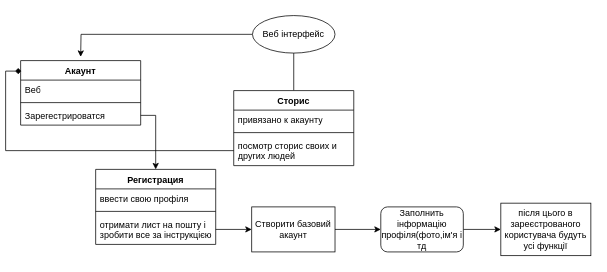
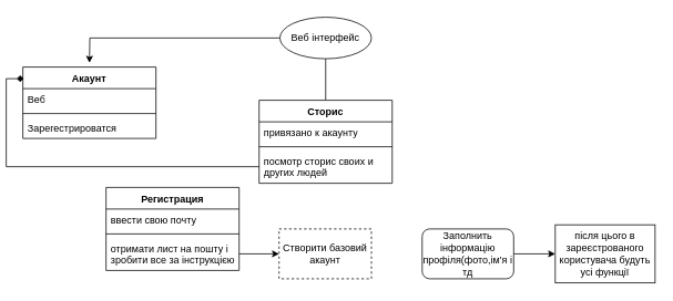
  <mxCell id="0" />
  <mxCell id="1" parent="0" />
  <mxCell id="2" style="edgeStyle=orthogonalEdgeStyle;rounded=0;orthogonalLoop=1;jettySize=auto;html=1;" edge="1" parent="1" source="4"><mxGeometry relative="1" as="geometry"><mxPoint x="100" y="75" as="targetPoint" /></mxGeometry></mxCell>
  <mxCell id="3" style="edgeStyle=orthogonalEdgeStyle;rounded=0;orthogonalLoop=1;jettySize=auto;html=1;exitX=0.5;exitY=1;exitDx=0;exitDy=0;endArrow=none;" edge="1" parent="1" source="4" target="9"><mxGeometry relative="1" as="geometry"><mxPoint x="384" y="120" as="targetPoint" /></mxGeometry></mxCell>
  <mxCell id="4" value="&lt;font style=&quot;vertical-align: inherit;&quot;&gt;&lt;font style=&quot;vertical-align: inherit;&quot;&gt;Веб інтерфейс&lt;/font&gt;&lt;/font&gt;" style="ellipse;html=1;whiteSpace=wrap;" vertex="1" parent="1"><mxGeometry x="329" y="20" width="110" height="50" as="geometry" /></mxCell>
  <mxCell id="5" value="&lt;font style=&quot;vertical-align: inherit;&quot;&gt;&lt;font style=&quot;vertical-align: inherit;&quot;&gt;Акаунт&lt;/font&gt;&lt;/font&gt;" style="swimlane;fontStyle=1;align=center;verticalAlign=top;childLayout=stackLayout;horizontal=1;startSize=26;horizontalStack=0;resizeParent=1;resizeParentMax=0;resizeLast=0;collapsible=1;marginBottom=0;whiteSpace=wrap;html=1;" vertex="1" parent="1"><mxGeometry x="20" y="80" width="160" height="86" as="geometry" /></mxCell>
  <mxCell id="6" value="&lt;font style=&quot;vertical-align: inherit;&quot;&gt;&lt;font style=&quot;vertical-align: inherit;&quot;&gt;Веб&lt;/font&gt;&lt;/font&gt;" style="text;strokeColor=none;fillColor=none;align=left;verticalAlign=top;spacingLeft=4;spacingRight=4;overflow=hidden;rotatable=0;points=[[0,0.5],[1,0.5]];portConstraint=eastwest;whiteSpace=wrap;html=1;" vertex="1" parent="5"><mxGeometry y="26" width="160" height="26" as="geometry" /></mxCell>
  <mxCell id="7" value="" style="line;strokeWidth=1;fillColor=none;align=left;verticalAlign=middle;spacingTop=-1;spacingLeft=3;spacingRight=3;rotatable=0;labelPosition=right;points=[];portConstraint=eastwest;strokeColor=inherit;" vertex="1" parent="5"><mxGeometry y="52" width="160" height="8" as="geometry" /></mxCell>
  <mxCell id="8" value="&lt;font style=&quot;vertical-align: inherit;&quot;&gt;&lt;font style=&quot;vertical-align: inherit;&quot;&gt;Зарегестрироватся&lt;/font&gt;&lt;/font&gt;" style="text;strokeColor=none;fillColor=none;align=left;verticalAlign=top;spacingLeft=4;spacingRight=4;overflow=hidden;rotatable=0;points=[[0,0.5],[1,0.5]];portConstraint=eastwest;whiteSpace=wrap;html=1;" vertex="1" parent="5"><mxGeometry y="60" width="160" height="26" as="geometry" /></mxCell>
  <mxCell id="9" value="&lt;font style=&quot;vertical-align: inherit;&quot;&gt;&lt;font style=&quot;vertical-align: inherit;&quot;&gt;Сторис&lt;/font&gt;&lt;/font&gt;" style="swimlane;fontStyle=1;align=center;verticalAlign=top;childLayout=stackLayout;horizontal=1;startSize=26;horizontalStack=0;resizeParent=1;resizeParentMax=0;resizeLast=0;collapsible=1;marginBottom=0;whiteSpace=wrap;html=1;" vertex="1" parent="1"><mxGeometry x="304" y="120" width="160" height="100" as="geometry" /></mxCell>
  <mxCell id="10" value="&lt;font style=&quot;vertical-align: inherit;&quot;&gt;&lt;font style=&quot;vertical-align: inherit;&quot;&gt;привязано к акаунту&lt;/font&gt;&lt;/font&gt;" style="text;strokeColor=none;fillColor=none;align=left;verticalAlign=top;spacingLeft=4;spacingRight=4;overflow=hidden;rotatable=0;points=[[0,0.5],[1,0.5]];portConstraint=eastwest;whiteSpace=wrap;html=1;" vertex="1" parent="9"><mxGeometry y="26" width="160" height="26" as="geometry" /></mxCell>
  <mxCell id="11" value="" style="line;strokeWidth=1;fillColor=none;align=left;verticalAlign=middle;spacingTop=-1;spacingLeft=3;spacingRight=3;rotatable=0;labelPosition=right;points=[];portConstraint=eastwest;strokeColor=inherit;" vertex="1" parent="9"><mxGeometry y="52" width="160" height="8" as="geometry" /></mxCell>
  <mxCell id="12" value="&lt;font style=&quot;vertical-align: inherit;&quot;&gt;&lt;font style=&quot;vertical-align: inherit;&quot;&gt;посмотр сторис своих и других людей&lt;/font&gt;&lt;/font&gt;" style="text;strokeColor=none;fillColor=none;align=left;verticalAlign=top;spacingLeft=4;spacingRight=4;overflow=hidden;rotatable=0;points=[[0,0.5],[1,0.5]];portConstraint=eastwest;whiteSpace=wrap;html=1;" vertex="1" parent="9"><mxGeometry y="60" width="160" height="40" as="geometry" /></mxCell>
  <mxCell id="13" style="edgeStyle=orthogonalEdgeStyle;rounded=0;orthogonalLoop=1;jettySize=auto;html=1;entryX=0.006;entryY=0.163;entryDx=0;entryDy=0;entryPerimeter=0;endArrow=diamond;" edge="1" parent="1" source="12" target="5"><mxGeometry relative="1" as="geometry" /></mxCell>
  <mxCell id="14" value="&lt;font style=&quot;vertical-align: inherit;&quot;&gt;&lt;font style=&quot;vertical-align: inherit;&quot;&gt;Регистрация&lt;/font&gt;&lt;/font&gt;" style="swimlane;fontStyle=1;align=center;verticalAlign=top;childLayout=stackLayout;horizontal=1;startSize=26;horizontalStack=0;resizeParent=1;resizeParentMax=0;resizeLast=0;collapsible=1;marginBottom=0;whiteSpace=wrap;html=1;" vertex="1" parent="1"><mxGeometry x="120" y="225" width="160" height="100" as="geometry" /></mxCell>
- <mxCell id="15" value="&lt;font style=&quot;vertical-align: inherit;&quot;&gt;&lt;font style=&quot;vertical-align: inherit;&quot;&gt;ввести свою профіля&lt;/font&gt;&lt;/font&gt;" style="text;strokeColor=none;fillColor=none;align=left;verticalAlign=top;spacingLeft=4;spacingRight=4;overflow=hidden;rotatable=0;points=[[0,0.5],[1,0.5]];portConstraint=eastwest;whiteSpace=wrap;html=1;" vertex="1" parent="14"><mxGeometry y="26" width="160" height="26" as="geometry" /></mxCell>
+ <mxCell id="15" value="&lt;font style=&quot;vertical-align: inherit;&quot;&gt;&lt;font style=&quot;vertical-align: inherit;&quot;&gt;ввести свою почту&lt;/font&gt;&lt;/font&gt;" style="text;strokeColor=none;fillColor=none;align=left;verticalAlign=top;spacingLeft=4;spacingRight=4;overflow=hidden;rotatable=0;points=[[0,0.5],[1,0.5]];portConstraint=eastwest;whiteSpace=wrap;html=1;" vertex="1" parent="14"><mxGeometry y="26" width="160" height="26" as="geometry" /></mxCell>
  <mxCell id="16" value="" style="line;strokeWidth=1;fillColor=none;align=left;verticalAlign=middle;spacingTop=-1;spacingLeft=3;spacingRight=3;rotatable=0;labelPosition=right;points=[];portConstraint=eastwest;strokeColor=inherit;" vertex="1" parent="14"><mxGeometry y="52" width="160" height="8" as="geometry" /></mxCell>
  <mxCell id="17" value="&lt;font style=&quot;vertical-align: inherit;&quot;&gt;&lt;font style=&quot;vertical-align: inherit;&quot;&gt;&lt;font style=&quot;vertical-align: inherit;&quot;&gt;&lt;font style=&quot;vertical-align: inherit;&quot;&gt;отримати лист на пошту і зробити все за інструкцією&lt;/font&gt;&lt;/font&gt;&lt;/font&gt;&lt;/font&gt;" style="text;strokeColor=none;fillColor=none;align=left;verticalAlign=top;spacingLeft=4;spacingRight=4;overflow=hidden;rotatable=0;points=[[0,0.5],[1,0.5]];portConstraint=eastwest;whiteSpace=wrap;html=1;" vertex="1" parent="14"><mxGeometry y="60" width="160" height="40" as="geometry" /></mxCell>
- <mxCell id="18" style="edgeStyle=orthogonalEdgeStyle;rounded=0;orthogonalLoop=1;jettySize=auto;html=1;" edge="1" parent="1" source="8" target="14"><mxGeometry relative="1" as="geometry"><mxPoint x="200" y="270" as="targetPoint" /></mxGeometry></mxCell>
- <mxCell id="19" style="edgeStyle=orthogonalEdgeStyle;rounded=0;orthogonalLoop=1;jettySize=auto;html=1;" edge="1" parent="1" source="20" target="23"><mxGeometry relative="1" as="geometry"><mxPoint x="490" y="305" as="targetPoint" /></mxGeometry></mxCell>
- <mxCell id="20" value="&lt;font style=&quot;vertical-align: inherit;&quot;&gt;&lt;font style=&quot;vertical-align: inherit;&quot;&gt;Створити базовий акаунт&lt;/font&gt;&lt;/font&gt;" style="html=1;whiteSpace=wrap;" vertex="1" parent="1"><mxGeometry x="328" y="275" width="111" height="60" as="geometry" /></mxCell>
+ <mxCell id="20" value="&lt;font style=&quot;vertical-align: inherit;&quot;&gt;&lt;font style=&quot;vertical-align: inherit;&quot;&gt;Створити базовий акаунт&lt;/font&gt;&lt;/font&gt;" style="html=1;whiteSpace=wrap;dashed=1;" vertex="1" parent="1"><mxGeometry x="328" y="275" width="111" height="60" as="geometry" /></mxCell>
  <mxCell id="21" style="edgeStyle=orthogonalEdgeStyle;rounded=0;orthogonalLoop=1;jettySize=auto;html=1;" edge="1" parent="1" source="17" target="20"><mxGeometry relative="1" as="geometry"><mxPoint x="330" y="305" as="targetPoint" /></mxGeometry></mxCell>
  <mxCell id="22" style="edgeStyle=orthogonalEdgeStyle;rounded=0;orthogonalLoop=1;jettySize=auto;html=1;entryX=0;entryY=0.5;entryDx=0;entryDy=0;" edge="1" parent="1" source="23" target="24"><mxGeometry relative="1" as="geometry" /></mxCell>
  <mxCell id="23" value="&lt;font style=&quot;vertical-align: inherit;&quot;&gt;&lt;font style=&quot;vertical-align: inherit;&quot;&gt;Заполнить інформацію профіля(фото,ім'я і тд&lt;/font&gt;&lt;/font&gt;" style="html=1;whiteSpace=wrap;rounded=1;" vertex="1" parent="1"><mxGeometry x="500" y="275" width="110" height="60" as="geometry" /></mxCell>
  <mxCell id="24" value="&lt;font style=&quot;vertical-align: inherit;&quot;&gt;&lt;font style=&quot;vertical-align: inherit;&quot;&gt;після цього в зареєстрованого користувача будуть усі функції&lt;/font&gt;&lt;/font&gt;" style="html=1;whiteSpace=wrap;" vertex="1" parent="1"><mxGeometry x="660" y="270" width="120" height="70" as="geometry" /></mxCell>
